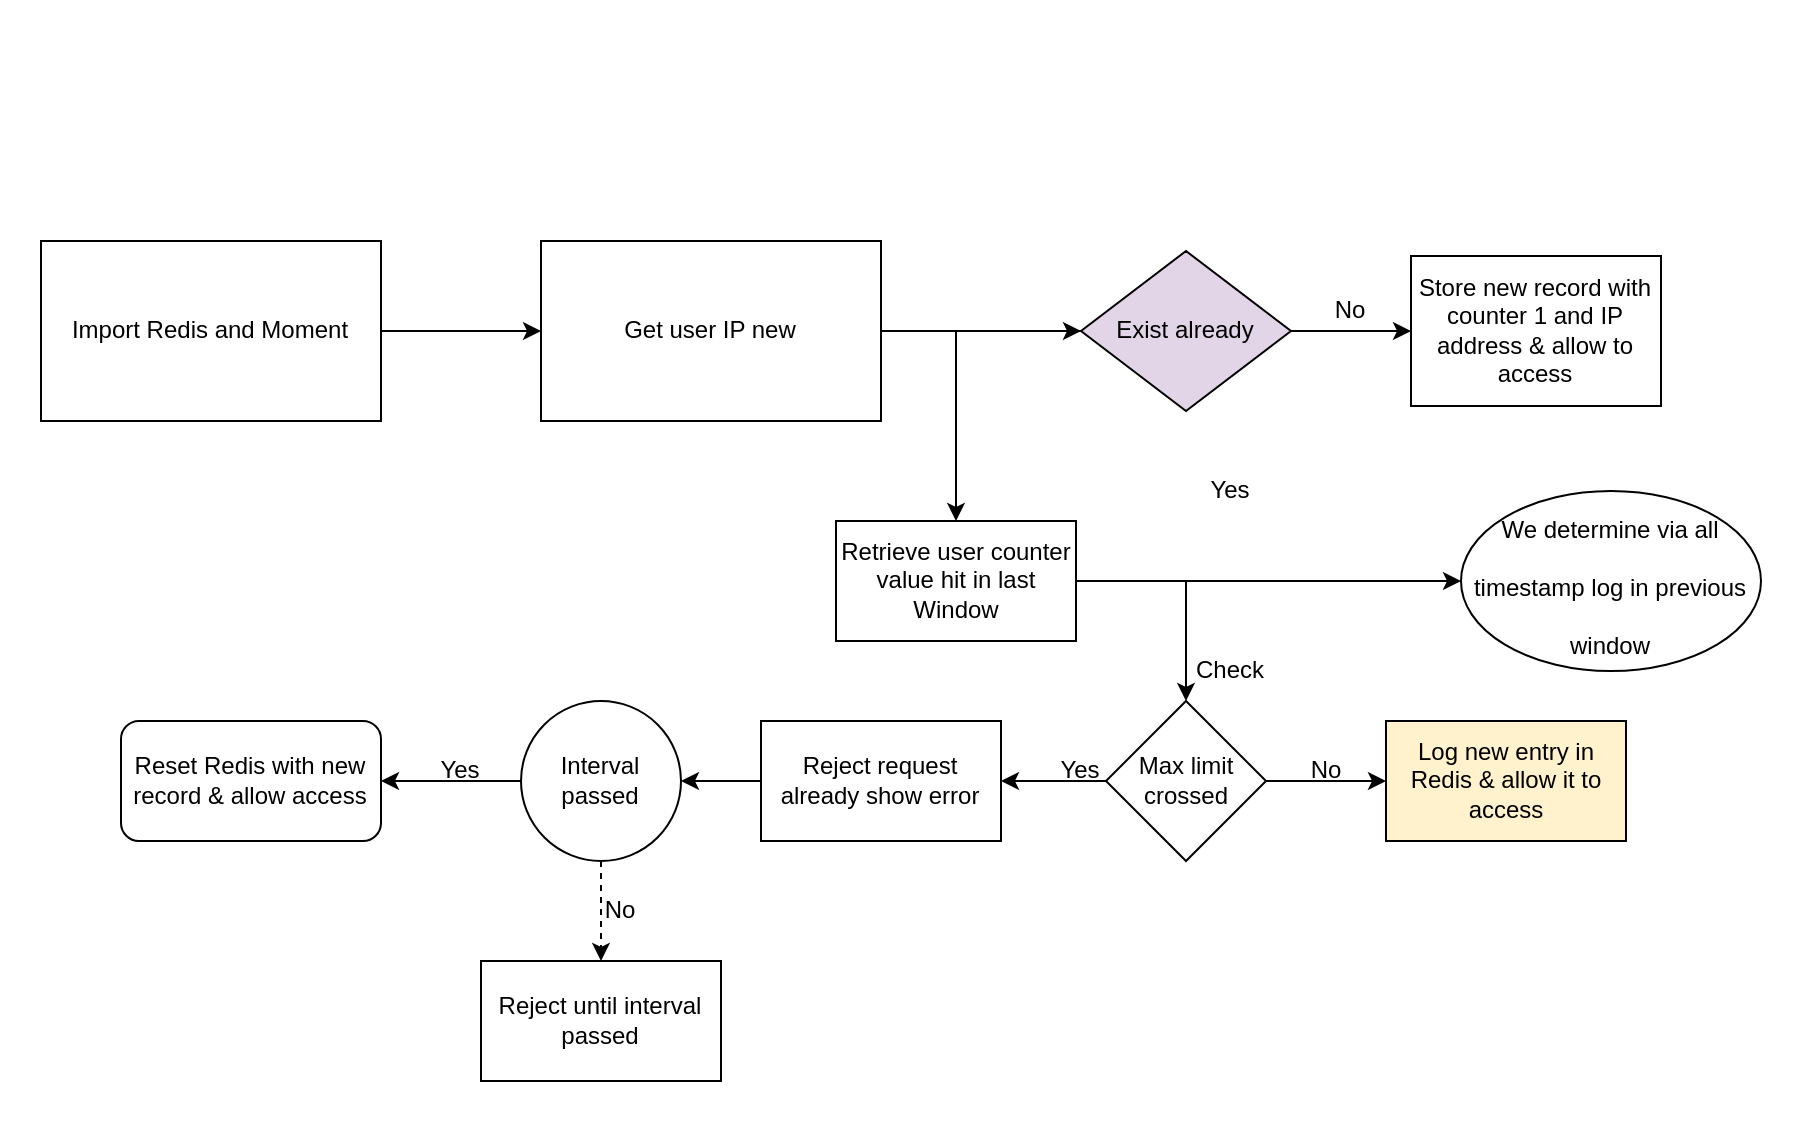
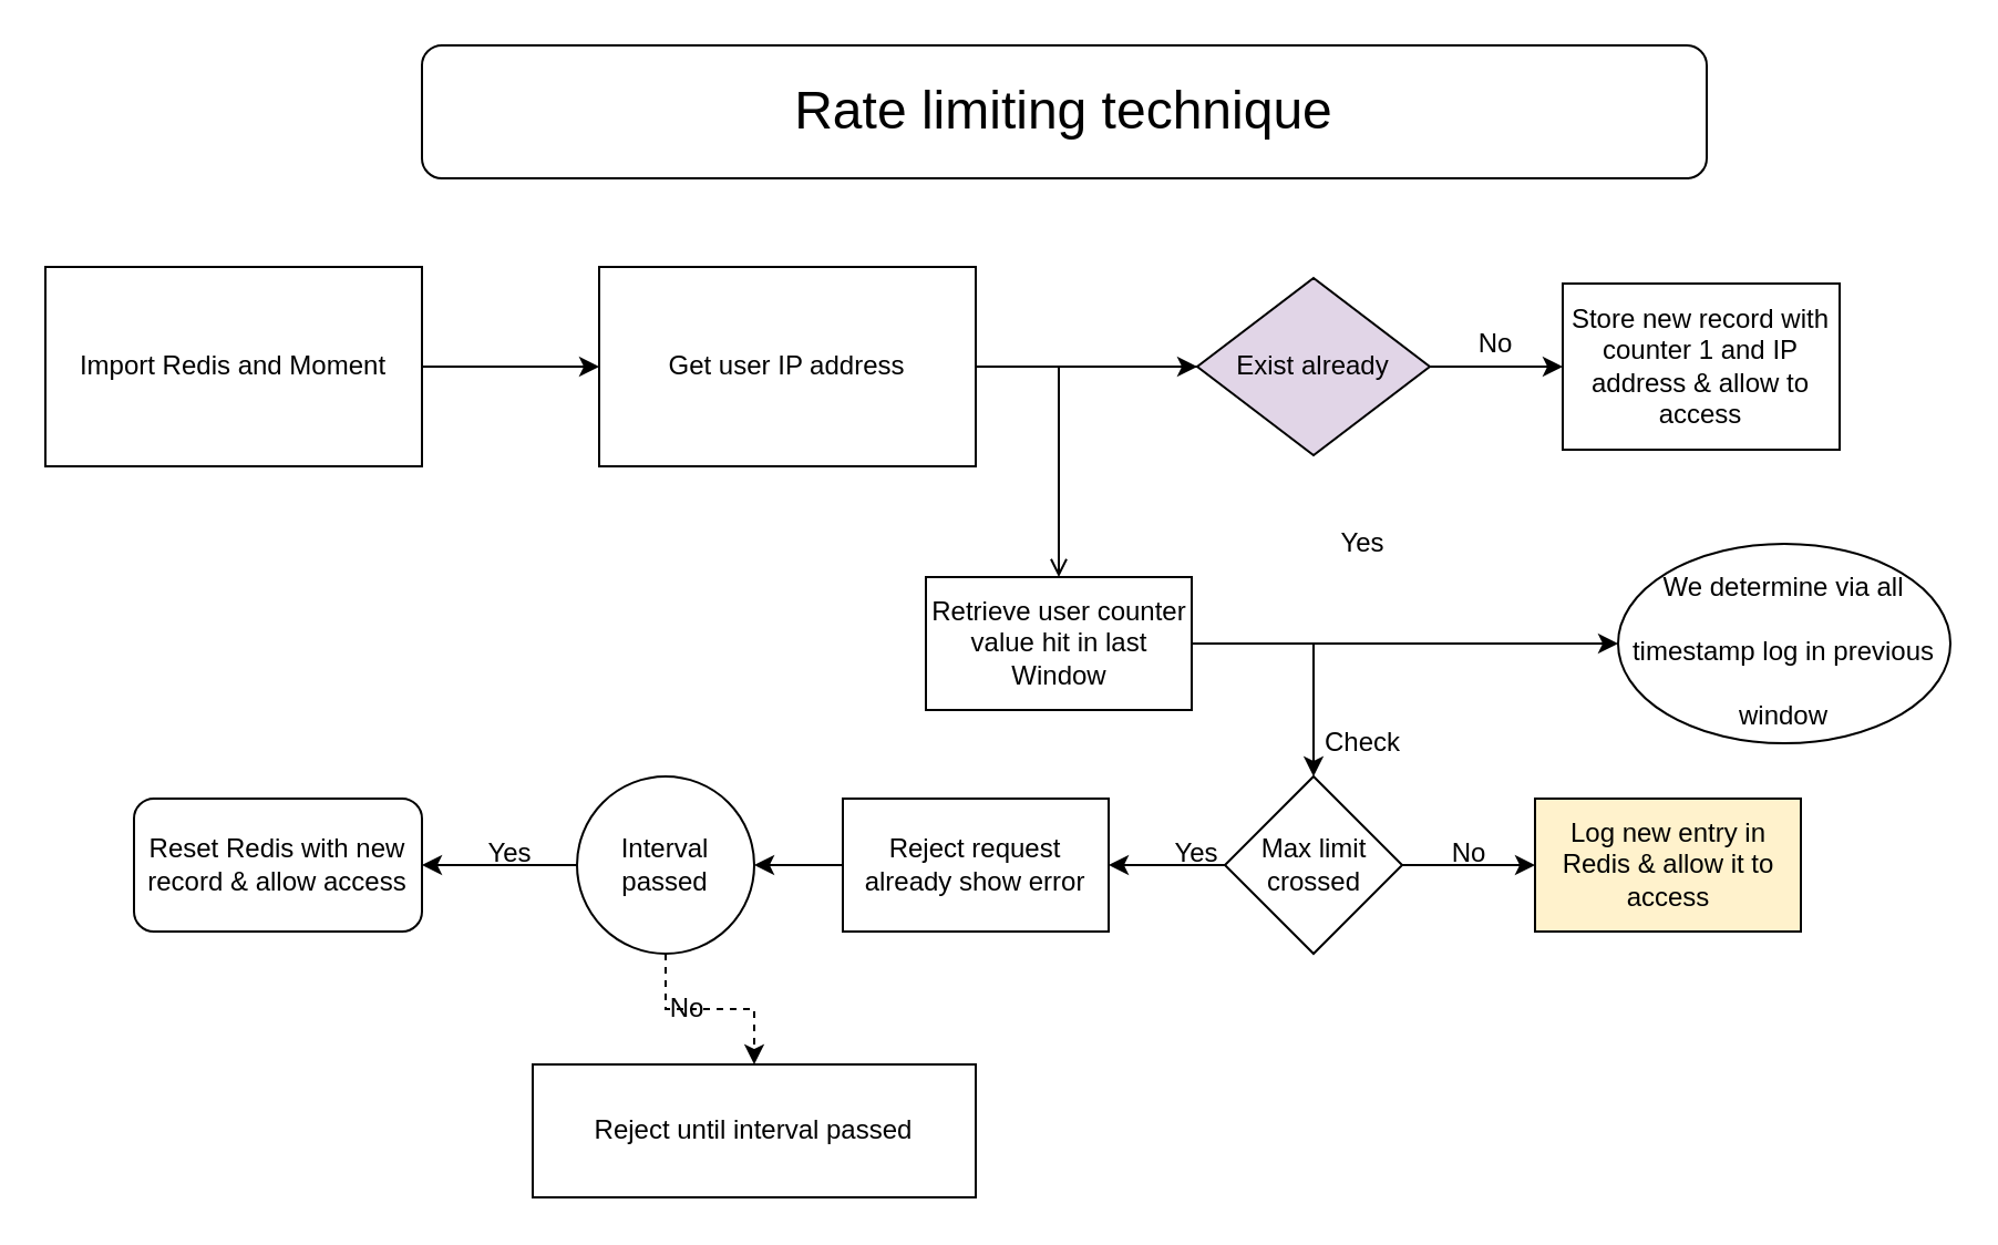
  <mxCell id="0" />
  <mxCell id="1" parent="0" />
  <mxCell id="2" value="" style="edgeStyle=orthogonalEdgeStyle;rounded=0;orthogonalLoop=1;jettySize=auto;html=1;" edge="1" parent="1" source="3" target="5"><mxGeometry relative="1" as="geometry" /></mxCell>
  <mxCell id="3" value="Import Redis and Moment" style="rounded=0;whiteSpace=wrap;html=1;" vertex="1" parent="1"><mxGeometry x="20" y="120" width="170" height="90" as="geometry" /></mxCell>
  <mxCell id="4" value="" style="edgeStyle=orthogonalEdgeStyle;rounded=0;orthogonalLoop=1;jettySize=auto;html=1;" edge="1" parent="1" source="5" target="8"><mxGeometry relative="1" as="geometry" /></mxCell>
- <mxCell id="5" value="Get user IP new" style="rounded=0;whiteSpace=wrap;html=1;" vertex="1" parent="1"><mxGeometry x="270" y="120" width="170" height="90" as="geometry" /></mxCell>
- <mxCell id="6" value="" style="edgeStyle=orthogonalEdgeStyle;rounded=0;orthogonalLoop=1;jettySize=auto;html=1;" edge="1" parent="1" source="8" target="11"><mxGeometry relative="1" as="geometry" /></mxCell>
+ <mxCell id="5" value="Get user IP address" style="rounded=0;whiteSpace=wrap;html=1;" vertex="1" parent="1"><mxGeometry x="270" y="120" width="170" height="90" as="geometry" /></mxCell>
+ <mxCell id="6" value="" style="edgeStyle=orthogonalEdgeStyle;rounded=0;orthogonalLoop=1;jettySize=auto;html=1;endArrow=open;" edge="1" parent="1" source="8" target="11"><mxGeometry relative="1" as="geometry" /></mxCell>
  <mxCell id="7" value="" style="edgeStyle=orthogonalEdgeStyle;rounded=0;orthogonalLoop=1;jettySize=auto;html=1;" edge="1" parent="1" source="8" target="13"><mxGeometry relative="1" as="geometry" /></mxCell>
  <mxCell id="8" value="Exist already" style="rhombus;whiteSpace=wrap;html=1;rounded=0;fillColor=#e1d5e7;" vertex="1" parent="1"><mxGeometry x="540" y="125" width="105" height="80" as="geometry" /></mxCell>
  <mxCell id="9" value="" style="edgeStyle=orthogonalEdgeStyle;rounded=0;orthogonalLoop=1;jettySize=auto;html=1;" edge="1" parent="1" source="11" target="17"><mxGeometry relative="1" as="geometry" /></mxCell>
  <mxCell id="10" value="" style="edgeStyle=orthogonalEdgeStyle;rounded=0;orthogonalLoop=1;jettySize=auto;html=1;fontSize=24;" edge="1" parent="1" source="11" target="32"><mxGeometry relative="1" as="geometry" /></mxCell>
  <mxCell id="11" value="Retrieve user counter value hit in last Window" style="whiteSpace=wrap;html=1;rounded=0;" vertex="1" parent="1"><mxGeometry x="417.5" y="260" width="120" height="60" as="geometry" /></mxCell>
  <mxCell id="12" value="Yes" style="text;html=1;strokeColor=none;fillColor=none;align=center;verticalAlign=middle;whiteSpace=wrap;rounded=0;" vertex="1" parent="1"><mxGeometry x="585" y="230" width="60" height="30" as="geometry" /></mxCell>
  <mxCell id="13" value="Store new record with counter 1 and IP address &amp;amp; allow to access" style="whiteSpace=wrap;html=1;rounded=0;" vertex="1" parent="1"><mxGeometry x="705" y="127.5" width="125" height="75" as="geometry" /></mxCell>
  <mxCell id="14" value="No" style="text;html=1;strokeColor=none;fillColor=none;align=center;verticalAlign=middle;whiteSpace=wrap;rounded=0;" vertex="1" parent="1"><mxGeometry x="645" y="140" width="60" height="30" as="geometry" /></mxCell>
  <mxCell id="15" value="" style="edgeStyle=orthogonalEdgeStyle;rounded=0;orthogonalLoop=1;jettySize=auto;html=1;" edge="1" parent="1" source="17" target="19"><mxGeometry relative="1" as="geometry" /></mxCell>
  <mxCell id="16" value="" style="edgeStyle=orthogonalEdgeStyle;rounded=0;orthogonalLoop=1;jettySize=auto;html=1;" edge="1" parent="1" source="17" target="21"><mxGeometry relative="1" as="geometry" /></mxCell>
  <mxCell id="17" value="Max limit&lt;br&gt;crossed" style="rhombus;whiteSpace=wrap;html=1;rounded=0;" vertex="1" parent="1"><mxGeometry x="552.5" y="350" width="80" height="80" as="geometry" /></mxCell>
  <mxCell id="18" value="" style="edgeStyle=orthogonalEdgeStyle;rounded=0;orthogonalLoop=1;jettySize=auto;html=1;" edge="1" parent="1" source="19" target="26"><mxGeometry relative="1" as="geometry" /></mxCell>
  <mxCell id="19" value="Reject request already show error" style="whiteSpace=wrap;html=1;rounded=0;" vertex="1" parent="1"><mxGeometry x="380" y="360" width="120" height="60" as="geometry" /></mxCell>
  <mxCell id="20" value="Yes" style="text;html=1;strokeColor=none;fillColor=none;align=center;verticalAlign=middle;whiteSpace=wrap;rounded=0;" vertex="1" parent="1"><mxGeometry x="510" y="370" width="60" height="30" as="geometry" /></mxCell>
  <mxCell id="21" value="Log new entry in Redis &amp;amp; allow it to access" style="whiteSpace=wrap;html=1;rounded=0;fillColor=#fff2cc;" vertex="1" parent="1"><mxGeometry x="692.5" y="360" width="120" height="60" as="geometry" /></mxCell>
  <mxCell id="22" value="No" style="text;html=1;strokeColor=none;fillColor=none;align=center;verticalAlign=middle;whiteSpace=wrap;rounded=0;" vertex="1" parent="1"><mxGeometry x="632.5" y="370" width="60" height="30" as="geometry" /></mxCell>
  <mxCell id="23" value="Check" style="text;html=1;strokeColor=none;fillColor=none;align=center;verticalAlign=middle;whiteSpace=wrap;rounded=0;" vertex="1" parent="1"><mxGeometry x="585" y="320" width="60" height="30" as="geometry" /></mxCell>
  <mxCell id="24" value="" style="edgeStyle=orthogonalEdgeStyle;rounded=0;orthogonalLoop=1;jettySize=auto;html=1;" edge="1" parent="1" source="26" target="27"><mxGeometry relative="1" as="geometry" /></mxCell>
  <mxCell id="25" value="" style="edgeStyle=orthogonalEdgeStyle;rounded=0;orthogonalLoop=1;jettySize=auto;html=1;dashed=1;" edge="1" parent="1" source="26" target="29"><mxGeometry relative="1" as="geometry" /></mxCell>
  <mxCell id="26" value="Interval passed" style="ellipse;whiteSpace=wrap;html=1;" vertex="1" parent="1"><mxGeometry x="260" y="350" width="80" height="80" as="geometry" /></mxCell>
  <mxCell id="27" value="Reset Redis with new record &amp;amp; allow access" style="whiteSpace=wrap;html=1;rounded=1;" vertex="1" parent="1"><mxGeometry y="360" width="130" height="60" as="geometry" x="60" /></mxCell>
  <mxCell id="28" value="Yes" style="text;html=1;strokeColor=none;fillColor=none;align=center;verticalAlign=middle;whiteSpace=wrap;rounded=0;" vertex="1" parent="1"><mxGeometry x="200" y="370" width="60" height="30" as="geometry" /></mxCell>
- <mxCell id="29" value="Reject until interval passed" style="whiteSpace=wrap;html=1;rounded=0;" vertex="1" parent="1"><mxGeometry x="240" y="480" width="120" height="60" as="geometry" /></mxCell>
+ <mxCell id="29" value="Reject until interval passed" style="whiteSpace=wrap;html=1;rounded=0;" vertex="1" parent="1"><mxGeometry x="240" y="480" width="200" height="60" as="geometry" /></mxCell>
  <mxCell id="30" value="No" style="text;html=1;strokeColor=none;fillColor=none;align=center;verticalAlign=middle;whiteSpace=wrap;rounded=0;" vertex="1" parent="1"><mxGeometry x="280" y="440" width="60" height="30" as="geometry" /></mxCell>
+ <mxCell id="31" value="Rate limiting technique" style="rounded=1;whiteSpace=wrap;html=1;fontSize=24;" vertex="1" parent="1"><mxGeometry x="190" width="580" height="60" as="geometry" y="20" /></mxCell>
  <mxCell id="32" value="&lt;span style=&quot;font-size: 12px;&quot;&gt;We determine via all timestamp log in previous window&lt;/span&gt;" style="ellipse;whiteSpace=wrap;html=1;fontSize=24;" vertex="1" parent="1"><mxGeometry x="730" y="245" width="150" height="90" as="geometry" /></mxCell>
